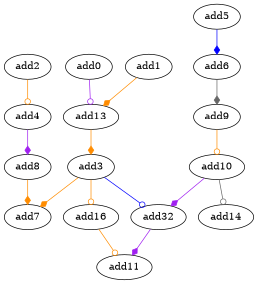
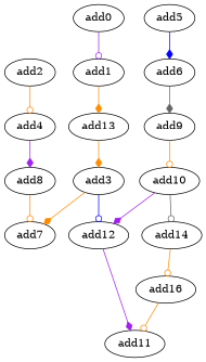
  digraph {
    node [opcode=add]
    edge [arrowhead=diamond color=darkorange]
    add0
    add1
    add13
    add2
    add4
    add3
    add8
    add7
-   add12 [label=add32]
+   add12
    add11
    add5
    add6
    add9
    add10
    add14
    n16 [label=add16]
-   add0 -> add13 [arrowhead=odot color=purple]
+   add0 -> add1 [arrowhead=odot color=purple]
    add1 -> add13
    add13 -> add3
    add2 -> add4 [arrowhead=odot]
    add4 -> add8 [color=purple]
    add3 -> add7
    add3 -> add12 [arrowhead=odot color=blue]
-   add8 -> add7
+   add8 -> add7 [arrowhead=odot]
    add12 -> add11 [color=purple]
    add5 -> add6 [color=blue]
    add6 -> add9 [color=gray40]
    add9 -> add10 [arrowhead=odot]
    add10 -> add12 [color=purple]
    add10 -> add14 [arrowhead=odot color=gray40]
-   add3 -> n16 [arrowhead=odot]
+   add14 -> n16 [arrowhead=odot]
    n16 -> add11 [arrowhead=odot]
  }
